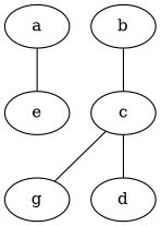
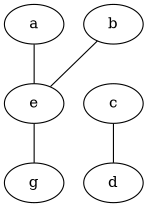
  graph {
    a
    e
    b
    c
    d
    g
    a -- e
-   b -- c
+   b -- e
    c -- d
-   c -- g
+   e -- g
  }
